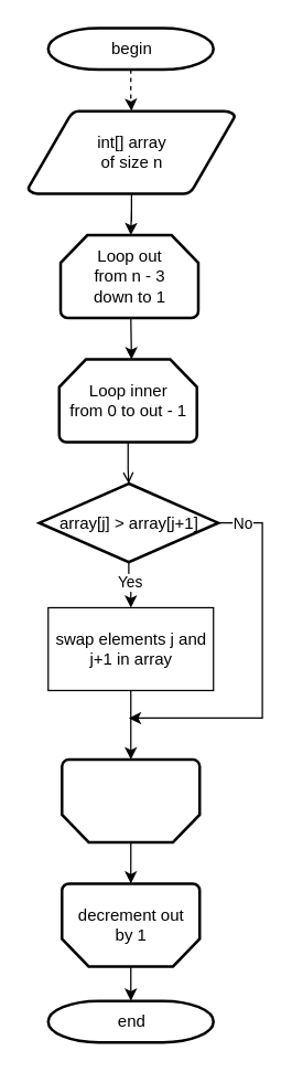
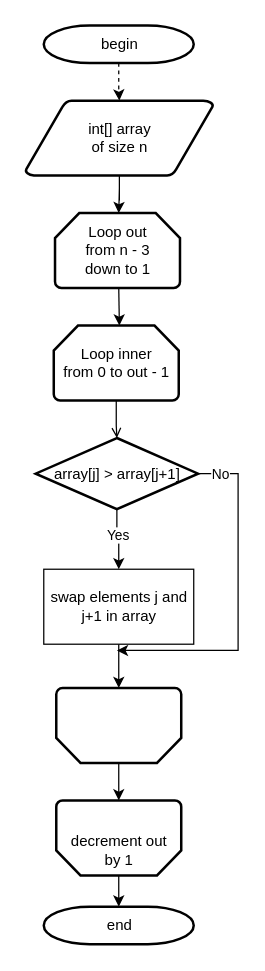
  <mxCell id="0" />
  <mxCell id="1" parent="0" />
  <mxCell id="2" style="edgeStyle=orthogonalEdgeStyle;rounded=0;orthogonalLoop=1;jettySize=auto;html=1;" parent="1" edge="1"><mxGeometry relative="1" as="geometry"><mxPoint x="94.5" y="230" as="sourcePoint" /><mxPoint x="95" y="260" as="targetPoint" /></mxGeometry></mxCell>
  <mxCell id="3" style="edgeStyle=orthogonalEdgeStyle;rounded=0;orthogonalLoop=1;jettySize=auto;html=1;entryX=0.5;entryY=0;entryDx=0;entryDy=0;entryPerimeter=0;dashed=1;" parent="1" source="4" target="6" edge="1"><mxGeometry relative="1" as="geometry" /></mxCell>
  <mxCell id="4" value="begin" style="shape=mxgraph.flowchart.terminator;strokeWidth=2;gradientColor=none;gradientDirection=north;fontStyle=0;html=1;" parent="1" vertex="1"><mxGeometry x="34.5" y="20" width="120" height="30" as="geometry" /></mxCell>
  <mxCell id="5" style="edgeStyle=orthogonalEdgeStyle;rounded=0;orthogonalLoop=1;jettySize=auto;html=1;entryX=0.5;entryY=0;entryDx=0;entryDy=0;" parent="1" source="6" edge="1"><mxGeometry relative="1" as="geometry"><mxPoint x="94.5" y="170" as="targetPoint" /></mxGeometry></mxCell>
  <mxCell id="6" value="int[] array&lt;br&gt;of size n" style="shape=mxgraph.flowchart.data;strokeWidth=2;gradientColor=none;gradientDirection=north;fontStyle=0;html=1;" parent="1" vertex="1"><mxGeometry x="20" y="80" width="150" height="60" as="geometry" /></mxCell>
  <mxCell id="7" value="end" style="shape=mxgraph.flowchart.terminator;strokeWidth=2;gradientColor=none;gradientDirection=north;fontStyle=0;html=1;" parent="1" vertex="1"><mxGeometry x="34.5" y="725" width="120" height="30" as="geometry" /></mxCell>
  <mxCell id="8" value="Loop out&lt;br&gt;from n - 3&lt;br&gt;down to 1" style="strokeWidth=2;html=1;shape=mxgraph.flowchart.loop_limit;whiteSpace=wrap;" parent="1" vertex="1"><mxGeometry x="43.5" y="170" width="100" height="60" as="geometry" /></mxCell>
  <mxCell id="9" style="edgeStyle=orthogonalEdgeStyle;rounded=0;orthogonalLoop=1;jettySize=auto;html=1;entryX=0.5;entryY=0;entryDx=0;entryDy=0;entryPerimeter=0;" parent="1" source="10" target="7" edge="1"><mxGeometry relative="1" as="geometry" /></mxCell>
  <mxCell id="10" value="" style="strokeWidth=2;html=1;shape=mxgraph.flowchart.loop_limit;whiteSpace=wrap;rotation=-180;" parent="1" vertex="1"><mxGeometry x="44.5" y="640" width="100" height="60" as="geometry" /></mxCell>
- <mxCell id="11" value="&lt;span style=&quot;background-color: rgb(255 , 255 , 255)&quot;&gt;decrement out by 1&lt;/span&gt;" style="text;html=1;strokeColor=none;fillColor=none;align=center;verticalAlign=middle;whiteSpace=wrap;rounded=0;" parent="1" vertex="1"><mxGeometry x="49.5" y="660" width="90" height="20" as="geometry" /></mxCell>
+ <mxCell id="11" value="&lt;span style=&quot;background-color: rgb(255 , 255 , 255)&quot;&gt;decrement out by 1&lt;/span&gt;" style="text;html=1;strokeColor=none;fillColor=none;align=center;verticalAlign=middle;whiteSpace=wrap;rounded=0;" parent="1" vertex="1"><mxGeometry x="49.5" y="670" width="90" height="20" as="geometry" /></mxCell>
  <mxCell id="12" style="edgeStyle=orthogonalEdgeStyle;rounded=0;orthogonalLoop=1;jettySize=auto;html=1;entryX=0.5;entryY=0;entryDx=0;entryDy=0;entryPerimeter=0;endArrow=open;" parent="1" source="13" target="20" edge="1"><mxGeometry relative="1" as="geometry" /></mxCell>
  <mxCell id="13" value="Loop inner&lt;br&gt;from 0 to out - 1" style="strokeWidth=2;html=1;shape=mxgraph.flowchart.loop_limit;whiteSpace=wrap;" parent="1" vertex="1"><mxGeometry x="42.5" y="260" width="100" height="60" as="geometry" /></mxCell>
  <mxCell id="14" style="edgeStyle=orthogonalEdgeStyle;rounded=0;orthogonalLoop=1;jettySize=auto;html=1;entryX=0.5;entryY=1;entryDx=0;entryDy=0;entryPerimeter=0;" parent="1" source="15" target="10" edge="1"><mxGeometry relative="1" as="geometry" /></mxCell>
  <mxCell id="15" value="" style="strokeWidth=2;html=1;shape=mxgraph.flowchart.loop_limit;whiteSpace=wrap;rotation=-180;" parent="1" vertex="1"><mxGeometry x="44.5" y="550" width="100" height="60" as="geometry" /></mxCell>
  <mxCell id="16" style="edgeStyle=orthogonalEdgeStyle;rounded=0;orthogonalLoop=1;jettySize=auto;html=1;entryX=0.5;entryY=0;entryDx=0;entryDy=0;" parent="1" source="20" target="22" edge="1"><mxGeometry relative="1" as="geometry" /></mxCell>
  <mxCell id="17" value="Yes" style="edgeLabel;html=1;align=center;verticalAlign=middle;resizable=0;points=[];" parent="16" vertex="1" connectable="0"><mxGeometry x="-0.204" relative="1" as="geometry"><mxPoint as="offset" /></mxGeometry></mxCell>
  <mxCell id="18" style="edgeStyle=orthogonalEdgeStyle;rounded=0;orthogonalLoop=1;jettySize=auto;html=1;exitX=1;exitY=0.5;exitDx=0;exitDy=0;exitPerimeter=0;" parent="1" source="20" edge="1"><mxGeometry relative="1" as="geometry"><mxPoint x="93" y="520" as="targetPoint" /><Array as="points"><mxPoint x="190" y="379" /><mxPoint x="190" y="520" /></Array></mxGeometry></mxCell>
  <mxCell id="19" value="No" style="edgeLabel;html=1;align=center;verticalAlign=middle;resizable=0;points=[];" parent="18" vertex="1" connectable="0"><mxGeometry x="-0.873" relative="1" as="geometry"><mxPoint as="offset" /></mxGeometry></mxCell>
  <mxCell id="20" value="array[j] &amp;gt; array[j+1]" style="shape=mxgraph.flowchart.decision;strokeWidth=2;gradientColor=none;gradientDirection=north;fontStyle=0;html=1;" parent="1" vertex="1"><mxGeometry x="28" y="350" width="130" height="57" as="geometry" /></mxCell>
  <mxCell id="21" style="edgeStyle=orthogonalEdgeStyle;rounded=0;orthogonalLoop=1;jettySize=auto;html=1;entryX=0.5;entryY=1;entryDx=0;entryDy=0;entryPerimeter=0;" parent="1" source="22" target="15" edge="1"><mxGeometry relative="1" as="geometry" /></mxCell>
- <mxCell id="22" value="swap elements j and j+1 in array" style="rounded=0;whiteSpace=wrap;html=1;" parent="1" vertex="1"><mxGeometry x="34.5" y="440" width="120" height="60" as="geometry" /></mxCell>
+ <mxCell id="22" value="swap elements j and j+1 in array" style="rounded=0;whiteSpace=wrap;html=1;" parent="1" vertex="1"><mxGeometry x="34.5" y="455" width="120" height="60" as="geometry" /></mxCell>
